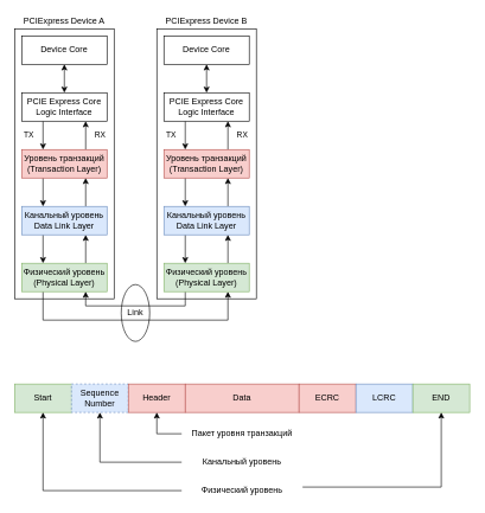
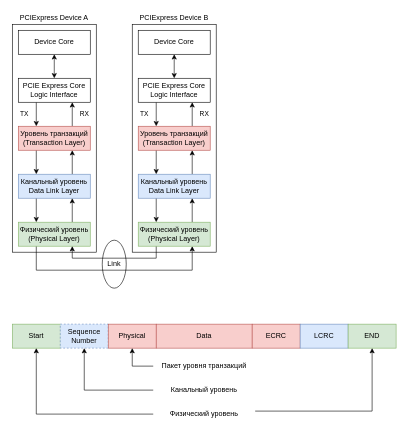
  <mxCell id="0" />
  <mxCell id="1" parent="0" />
  <mxCell id="2" value="PCIExpress Device A" style="text;html=1;strokeColor=none;fillColor=none;align=center;verticalAlign=middle;whiteSpace=wrap;rounded=0;" vertex="1" parent="1"><mxGeometry x="30" y="20" width="120" height="20" as="geometry" /></mxCell>
  <mxCell id="3" value="PCIExpress Device B" style="text;html=1;strokeColor=none;fillColor=none;align=center;verticalAlign=middle;whiteSpace=wrap;rounded=0;" vertex="1" parent="1"><mxGeometry x="230" y="20" width="120" height="20" as="geometry" /></mxCell>
  <mxCell id="4" value="Device Core" style="rounded=0;whiteSpace=wrap;html=1;" vertex="1" parent="1"><mxGeometry x="30" y="50" width="120" height="40" as="geometry" /></mxCell>
  <mxCell id="5" value="TX" style="edgeStyle=orthogonalEdgeStyle;rounded=0;orthogonalLoop=1;jettySize=auto;html=1;exitX=0.25;exitY=1;exitDx=0;exitDy=0;entryX=0.25;entryY=0;entryDx=0;entryDy=0;" edge="1" parent="1" source="7" target="10"><mxGeometry y="-20" relative="1" as="geometry"><mxPoint as="offset" /></mxGeometry></mxCell>
  <mxCell id="6" style="edgeStyle=orthogonalEdgeStyle;rounded=0;orthogonalLoop=1;jettySize=auto;html=1;exitX=0.5;exitY=0;exitDx=0;exitDy=0;entryX=0.5;entryY=1;entryDx=0;entryDy=0;startArrow=classic;startFill=1;" edge="1" parent="1" source="7" target="4"><mxGeometry relative="1" as="geometry" /></mxCell>
  <mxCell id="7" value="PCIE Express Core&lt;br&gt;Logic Interface" style="rounded=0;whiteSpace=wrap;html=1;" vertex="1" parent="1"><mxGeometry x="30" y="130" width="120" height="40" as="geometry" /></mxCell>
  <mxCell id="8" style="edgeStyle=orthogonalEdgeStyle;rounded=0;orthogonalLoop=1;jettySize=auto;html=1;exitX=0.25;exitY=1;exitDx=0;exitDy=0;entryX=0.25;entryY=0;entryDx=0;entryDy=0;" edge="1" parent="1" source="10" target="13"><mxGeometry relative="1" as="geometry" /></mxCell>
  <mxCell id="9" value="RX" style="edgeStyle=orthogonalEdgeStyle;rounded=0;orthogonalLoop=1;jettySize=auto;html=1;exitX=0.75;exitY=0;exitDx=0;exitDy=0;entryX=0.75;entryY=1;entryDx=0;entryDy=0;" edge="1" parent="1" source="10" target="7"><mxGeometry y="-20" relative="1" as="geometry"><mxPoint as="offset" /></mxGeometry></mxCell>
  <mxCell id="10" value="Уровень транзакций (Transaction Layer)" style="rounded=0;whiteSpace=wrap;html=1;fillColor=#f8cecc;strokeColor=#b85450;" vertex="1" parent="1"><mxGeometry x="30" y="210" width="120" height="40" as="geometry" /></mxCell>
  <mxCell id="11" style="edgeStyle=orthogonalEdgeStyle;rounded=0;orthogonalLoop=1;jettySize=auto;html=1;exitX=0.25;exitY=1;exitDx=0;exitDy=0;entryX=0.25;entryY=0;entryDx=0;entryDy=0;" edge="1" parent="1" source="13" target="16"><mxGeometry relative="1" as="geometry" /></mxCell>
  <mxCell id="12" style="edgeStyle=orthogonalEdgeStyle;rounded=0;orthogonalLoop=1;jettySize=auto;html=1;exitX=0.75;exitY=0;exitDx=0;exitDy=0;entryX=0.75;entryY=1;entryDx=0;entryDy=0;" edge="1" parent="1" source="13" target="10"><mxGeometry relative="1" as="geometry" /></mxCell>
  <mxCell id="13" value="Канальный уровень&lt;br&gt;Data Link Layer" style="rounded=0;whiteSpace=wrap;html=1;fillColor=#dae8fc;strokeColor=#6c8ebf;" vertex="1" parent="1"><mxGeometry x="30" y="290" width="120" height="40" as="geometry" /></mxCell>
  <mxCell id="14" style="edgeStyle=orthogonalEdgeStyle;rounded=0;orthogonalLoop=1;jettySize=auto;html=1;exitX=0.75;exitY=0;exitDx=0;exitDy=0;entryX=0.75;entryY=1;entryDx=0;entryDy=0;" edge="1" parent="1" source="16" target="13"><mxGeometry relative="1" as="geometry" /></mxCell>
  <mxCell id="15" style="edgeStyle=orthogonalEdgeStyle;rounded=0;orthogonalLoop=1;jettySize=auto;html=1;exitX=0.25;exitY=1;exitDx=0;exitDy=0;entryX=0.75;entryY=1;entryDx=0;entryDy=0;startArrow=none;startFill=0;" edge="1" parent="1" source="16" target="29"><mxGeometry relative="1" as="geometry"><Array as="points"><mxPoint x="60" y="450" /><mxPoint x="320" y="450" /></Array></mxGeometry></mxCell>
  <mxCell id="16" value="Физический уровень&lt;br&gt;(Physical Layer)" style="rounded=0;whiteSpace=wrap;html=1;fillColor=#d5e8d4;strokeColor=#82b366;" vertex="1" parent="1"><mxGeometry x="30" y="370" width="120" height="40" as="geometry" /></mxCell>
  <mxCell id="17" value="Device Core" style="rounded=0;whiteSpace=wrap;html=1;" vertex="1" parent="1"><mxGeometry x="230" y="50" width="120" height="40" as="geometry" /></mxCell>
  <mxCell id="18" value="TX" style="edgeStyle=orthogonalEdgeStyle;rounded=0;orthogonalLoop=1;jettySize=auto;html=1;exitX=0.25;exitY=1;exitDx=0;exitDy=0;entryX=0.25;entryY=0;entryDx=0;entryDy=0;" edge="1" source="20" target="23" parent="1"><mxGeometry y="-20" relative="1" as="geometry"><mxPoint as="offset" /></mxGeometry></mxCell>
  <mxCell id="19" style="edgeStyle=orthogonalEdgeStyle;rounded=0;orthogonalLoop=1;jettySize=auto;html=1;exitX=0.5;exitY=0;exitDx=0;exitDy=0;entryX=0.5;entryY=1;entryDx=0;entryDy=0;startArrow=classic;startFill=1;" edge="1" source="20" target="17" parent="1"><mxGeometry relative="1" as="geometry" /></mxCell>
  <mxCell id="20" value="PCIE Express Core&lt;br&gt;Logic Interface" style="rounded=0;whiteSpace=wrap;html=1;" vertex="1" parent="1"><mxGeometry x="230" y="130" width="120" height="40" as="geometry" /></mxCell>
  <mxCell id="21" style="edgeStyle=orthogonalEdgeStyle;rounded=0;orthogonalLoop=1;jettySize=auto;html=1;exitX=0.25;exitY=1;exitDx=0;exitDy=0;entryX=0.25;entryY=0;entryDx=0;entryDy=0;" edge="1" source="23" target="26" parent="1"><mxGeometry relative="1" as="geometry" /></mxCell>
  <mxCell id="22" value="RX" style="edgeStyle=orthogonalEdgeStyle;rounded=0;orthogonalLoop=1;jettySize=auto;html=1;exitX=0.75;exitY=0;exitDx=0;exitDy=0;entryX=0.75;entryY=1;entryDx=0;entryDy=0;" edge="1" source="23" target="20" parent="1"><mxGeometry y="-20" relative="1" as="geometry"><mxPoint as="offset" /></mxGeometry></mxCell>
  <mxCell id="23" value="Уровень транзакций (Transaction Layer)" style="rounded=0;whiteSpace=wrap;html=1;fillColor=#f8cecc;strokeColor=#b85450;" vertex="1" parent="1"><mxGeometry x="230" y="210" width="120" height="40" as="geometry" /></mxCell>
  <mxCell id="24" style="edgeStyle=orthogonalEdgeStyle;rounded=0;orthogonalLoop=1;jettySize=auto;html=1;exitX=0.25;exitY=1;exitDx=0;exitDy=0;entryX=0.25;entryY=0;entryDx=0;entryDy=0;" edge="1" source="26" target="29" parent="1"><mxGeometry relative="1" as="geometry" /></mxCell>
  <mxCell id="25" style="edgeStyle=orthogonalEdgeStyle;rounded=0;orthogonalLoop=1;jettySize=auto;html=1;exitX=0.75;exitY=0;exitDx=0;exitDy=0;entryX=0.75;entryY=1;entryDx=0;entryDy=0;" edge="1" source="26" target="23" parent="1"><mxGeometry relative="1" as="geometry" /></mxCell>
  <mxCell id="26" value="Канальный уровень&lt;br&gt;Data Link Layer" style="rounded=0;whiteSpace=wrap;html=1;fillColor=#dae8fc;strokeColor=#6c8ebf;" vertex="1" parent="1"><mxGeometry x="230" y="290" width="120" height="40" as="geometry" /></mxCell>
  <mxCell id="27" style="edgeStyle=orthogonalEdgeStyle;rounded=0;orthogonalLoop=1;jettySize=auto;html=1;exitX=0.75;exitY=0;exitDx=0;exitDy=0;entryX=0.75;entryY=1;entryDx=0;entryDy=0;" edge="1" source="29" target="26" parent="1"><mxGeometry relative="1" as="geometry" /></mxCell>
  <mxCell id="28" style="edgeStyle=orthogonalEdgeStyle;rounded=0;orthogonalLoop=1;jettySize=auto;html=1;exitX=0.25;exitY=1;exitDx=0;exitDy=0;entryX=0.75;entryY=1;entryDx=0;entryDy=0;startArrow=none;startFill=0;" edge="1" parent="1" source="29" target="16"><mxGeometry relative="1" as="geometry" /></mxCell>
  <mxCell id="29" value="Физический уровень&lt;br&gt;(Physical Layer)" style="rounded=0;whiteSpace=wrap;html=1;fillColor=#d5e8d4;strokeColor=#82b366;" vertex="1" parent="1"><mxGeometry x="230" y="370" width="120" height="40" as="geometry" /></mxCell>
  <mxCell id="30" value="Link" style="ellipse;whiteSpace=wrap;html=1;fillColor=none;" vertex="1" parent="1"><mxGeometry x="170" y="400" width="40" height="80" as="geometry" /></mxCell>
  <mxCell id="31" value="" style="rounded=0;whiteSpace=wrap;html=1;fillColor=none;" vertex="1" parent="1"><mxGeometry x="220" y="40" width="140" height="380" as="geometry" /></mxCell>
  <mxCell id="32" value="" style="rounded=0;whiteSpace=wrap;html=1;fillColor=none;" vertex="1" parent="1"><mxGeometry x="20" y="40" width="140" height="380" as="geometry" /></mxCell>
  <mxCell id="33" value="Start" style="rounded=0;whiteSpace=wrap;html=1;fillColor=#d5e8d4;strokeColor=#82b366;" vertex="1" parent="1"><mxGeometry x="20" y="540" width="80" height="40" as="geometry" /></mxCell>
  <mxCell id="34" value="Sequence Number" style="rounded=0;whiteSpace=wrap;html=1;fillColor=#dae8fc;strokeColor=#6c8ebf;dashed=1;" vertex="1" parent="1"><mxGeometry x="100" y="540" width="80" height="40" as="geometry" /></mxCell>
- <mxCell id="35" value="Header" style="rounded=0;whiteSpace=wrap;html=1;fillColor=#f8cecc;strokeColor=#b85450;" vertex="1" parent="1"><mxGeometry x="180" y="540" width="80" height="40" as="geometry" /></mxCell>
+ <mxCell id="35" value="Physical" style="rounded=0;whiteSpace=wrap;html=1;fillColor=#f8cecc;strokeColor=#b85450;" vertex="1" parent="1"><mxGeometry x="180" y="540" width="80" height="40" as="geometry" /></mxCell>
  <mxCell id="36" value="Data" style="rounded=0;whiteSpace=wrap;html=1;fillColor=#f8cecc;strokeColor=#b85450;" vertex="1" parent="1"><mxGeometry x="260" y="540" width="160" height="40" as="geometry" /></mxCell>
  <mxCell id="37" value="ECRC" style="rounded=0;whiteSpace=wrap;html=1;fillColor=#f8cecc;strokeColor=#b85450;" vertex="1" parent="1"><mxGeometry x="420" y="540" width="80" height="40" as="geometry" /></mxCell>
  <mxCell id="38" value="LCRC" style="rounded=0;whiteSpace=wrap;html=1;fillColor=#dae8fc;strokeColor=#6c8ebf;" vertex="1" parent="1"><mxGeometry x="500" y="540" width="80" height="40" as="geometry" /></mxCell>
  <mxCell id="39" value="END" style="rounded=0;whiteSpace=wrap;html=1;fillColor=#d5e8d4;strokeColor=#82b366;" vertex="1" parent="1"><mxGeometry x="580" y="540" width="80" height="40" as="geometry" /></mxCell>
  <mxCell id="40" style="edgeStyle=orthogonalEdgeStyle;rounded=0;orthogonalLoop=1;jettySize=auto;html=1;exitX=0;exitY=0.5;exitDx=0;exitDy=0;entryX=0.5;entryY=1;entryDx=0;entryDy=0;startArrow=none;startFill=0;" edge="1" parent="1" source="41" target="35"><mxGeometry relative="1" as="geometry" /></mxCell>
  <mxCell id="41" value="Пакет уровня транзакций" style="text;html=1;strokeColor=none;fillColor=none;align=center;verticalAlign=middle;whiteSpace=wrap;rounded=0;" vertex="1" parent="1"><mxGeometry x="255" y="600" width="170" height="20" as="geometry" /></mxCell>
  <mxCell id="42" style="edgeStyle=orthogonalEdgeStyle;rounded=0;orthogonalLoop=1;jettySize=auto;html=1;exitX=0;exitY=0.5;exitDx=0;exitDy=0;entryX=0.5;entryY=1;entryDx=0;entryDy=0;startArrow=none;startFill=0;" edge="1" parent="1" source="43" target="34"><mxGeometry relative="1" as="geometry" /></mxCell>
  <mxCell id="43" value="Канальный уровень" style="text;html=1;strokeColor=none;fillColor=none;align=center;verticalAlign=middle;whiteSpace=wrap;rounded=0;" vertex="1" parent="1"><mxGeometry x="255" y="640" width="170" height="20" as="geometry" /></mxCell>
  <mxCell id="44" style="edgeStyle=orthogonalEdgeStyle;rounded=0;orthogonalLoop=1;jettySize=auto;html=1;exitX=0;exitY=0.5;exitDx=0;exitDy=0;entryX=0.5;entryY=1;entryDx=0;entryDy=0;startArrow=none;startFill=0;" edge="1" parent="1" source="46" target="33"><mxGeometry relative="1" as="geometry" /></mxCell>
  <mxCell id="45" style="edgeStyle=orthogonalEdgeStyle;rounded=0;orthogonalLoop=1;jettySize=auto;html=1;exitX=1;exitY=0.25;exitDx=0;exitDy=0;entryX=0.5;entryY=1;entryDx=0;entryDy=0;startArrow=none;startFill=0;" edge="1" parent="1" source="46" target="39"><mxGeometry relative="1" as="geometry" /></mxCell>
  <mxCell id="46" value="Физический уровень" style="text;html=1;strokeColor=none;fillColor=none;align=center;verticalAlign=middle;whiteSpace=wrap;rounded=0;" vertex="1" parent="1"><mxGeometry x="255" y="680" width="170" height="20" as="geometry" /></mxCell>
